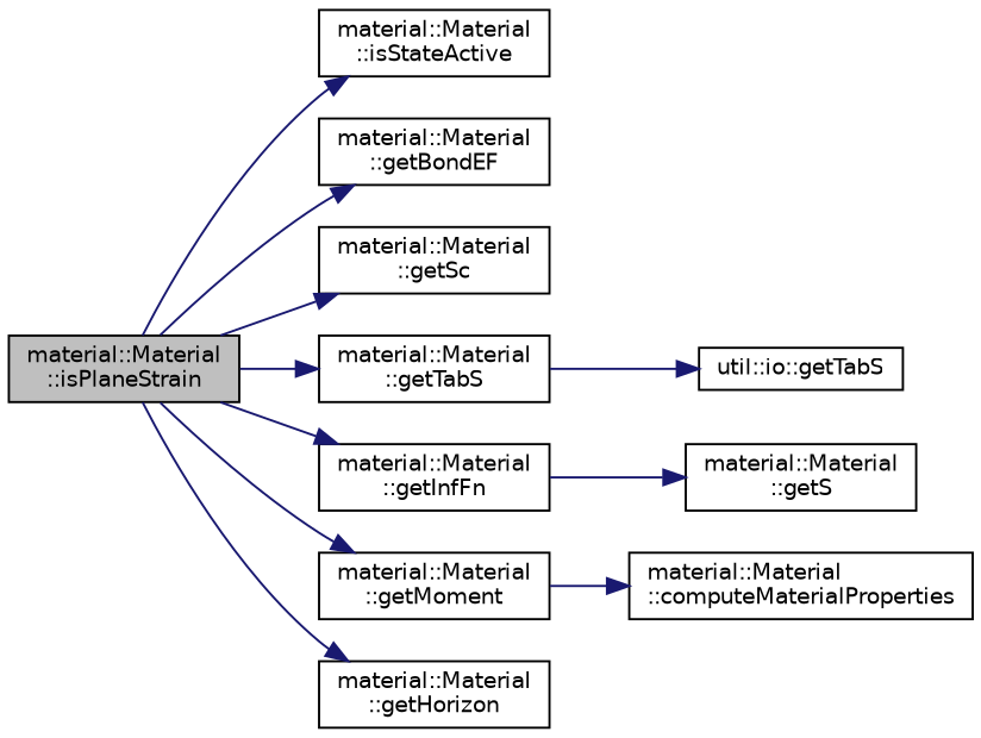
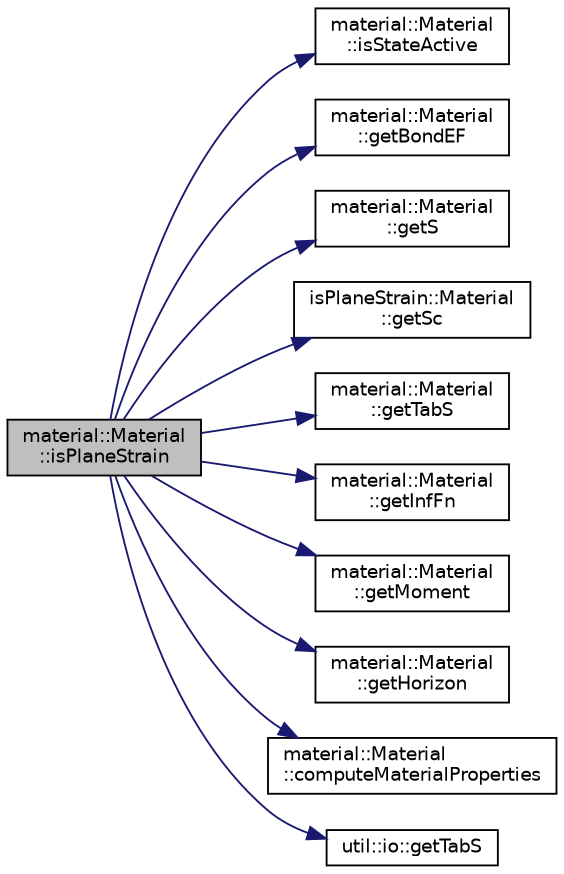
  digraph {
    rankdir=LR
    node [color=black fillcolor=white fontname=Helvetica fontsize=10 shape=record style=filled]
    edge [color=midnightblue fontname=Helvetica fontsize=10 labelfontname=Helvetica labelfontsize=10 style=solid]
    n1 [fillcolor=grey75 fontcolor=black height=0.2 label="material::Material\l::isPlaneStrain" width=0.4]
    n2 [height=0.2 label="material::Material\l::isStateActive" width=0.4]
    n3 [height=0.2 label="material::Material\l::getBondEF" width=0.4]
    n4 [height=0.2 label="material::Material\l::getS" width=0.4]
-   n5 [height=0.2 label="material::Material\l::getSc" width=0.4]
+   n5 [height=0.2 label="isPlaneStrain::Material\l::getSc" width=0.4]
    n6 [height=0.2 label="material::Material\l::getTabS" width=0.4]
    n7 [height=0.2 label="material::Material\l::getInfFn" width=0.4]
    n8 [height=0.2 label="material::Material\l::getMoment" width=0.4]
    n9 [height=0.2 label="material::Material\l::getHorizon" width=0.4]
    n10 [height=0.2 label="material::Material\l::computeMaterialProperties" width=0.4]
    n11 [height=0.2 label="util::io::getTabS" width=0.4]
    n1 -> n2
    n1 -> n3
-   n7 -> n4
+   n1 -> n4
    n1 -> n5
    n1 -> n6
    n1 -> n7
    n1 -> n8
    n1 -> n9
-   n8 -> n10
-   n6 -> n11
+   n1 -> n10
+   n1 -> n11
  }
